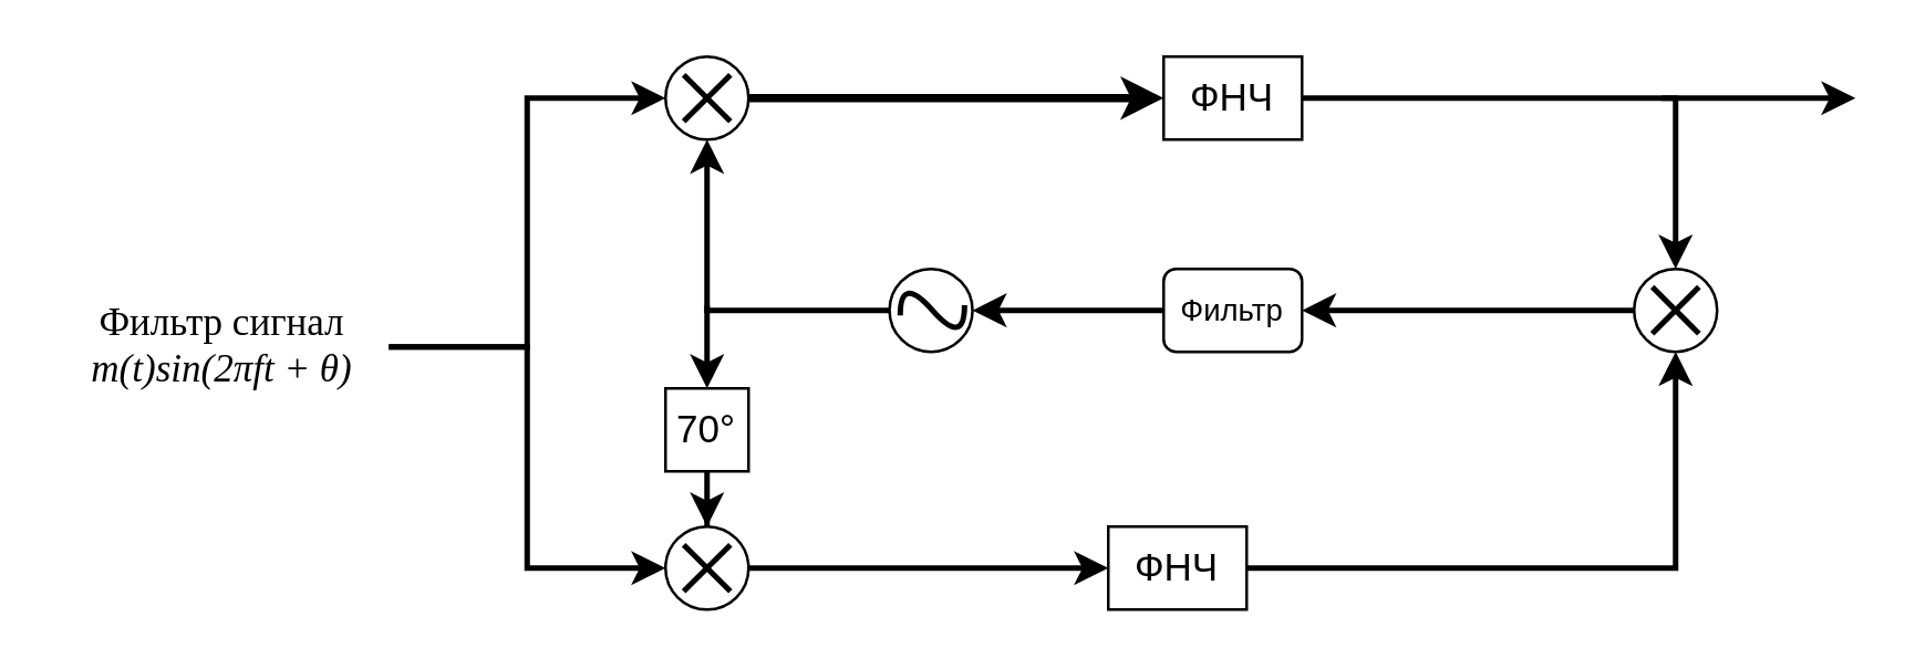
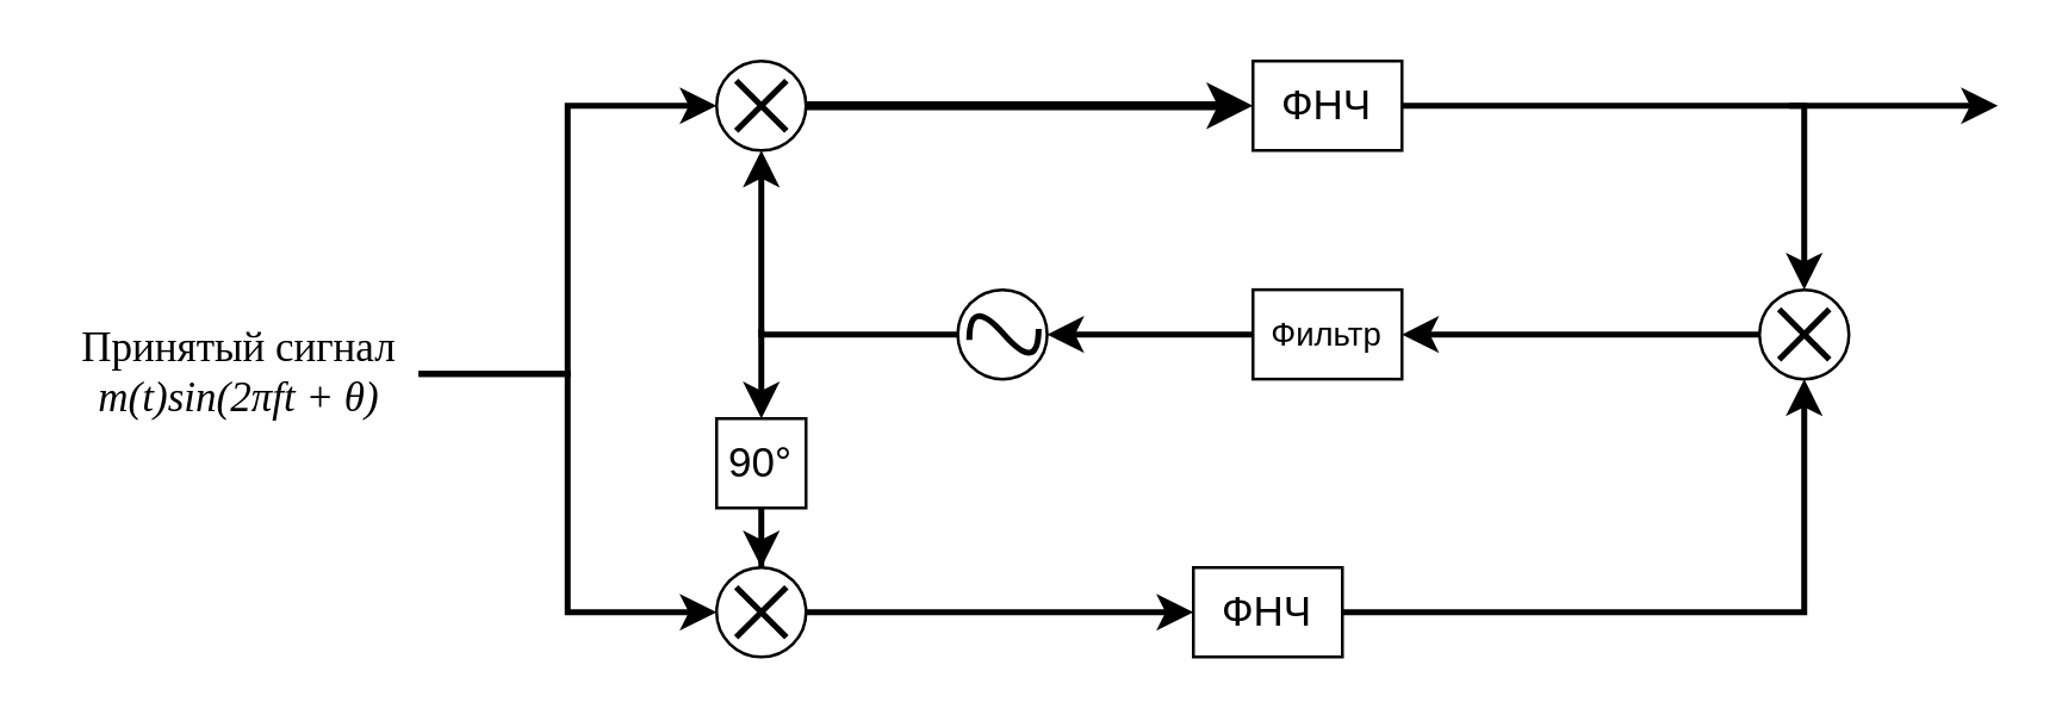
  <mxCell id="0" />
  <mxCell id="1" parent="0" />
  <mxCell id="2" style="edgeStyle=orthogonalEdgeStyle;rounded=0;orthogonalLoop=1;jettySize=auto;html=1;entryX=0.5;entryY=0;entryDx=0;entryDy=0;strokeWidth=2;fontSize=14;endArrow=classic;endFill=1;" edge="1" parent="1" source="3" target="15"><mxGeometry relative="1" as="geometry" /></mxCell>
  <mxCell id="3" value="ФНЧ" style="rounded=0;whiteSpace=wrap;html=1;fontSize=14;" vertex="1" parent="1"><mxGeometry x="420" y="20" width="50" height="30" as="geometry" /></mxCell>
  <mxCell id="4" value="" style="edgeStyle=orthogonalEdgeStyle;rounded=0;orthogonalLoop=1;jettySize=auto;html=1;strokeWidth=3;exitX=1;exitY=0.5;exitDx=0;exitDy=0;" edge="1" parent="1" source="6" target="3"><mxGeometry relative="1" as="geometry"><mxPoint x="310" y="35" as="sourcePoint" /></mxGeometry></mxCell>
  <mxCell id="5" value="" style="group" vertex="1" connectable="0" parent="1"><mxGeometry x="240" y="20" width="30" height="30" as="geometry" /></mxCell>
  <mxCell id="6" value="" style="ellipse;whiteSpace=wrap;html=1;aspect=fixed;fontSize=14;" vertex="1" parent="5"><mxGeometry width="30" height="30" as="geometry" /></mxCell>
  <mxCell id="7" value="" style="endArrow=none;html=1;rounded=0;strokeWidth=2;fontSize=14;" edge="1" parent="5"><mxGeometry width="50" height="50" relative="1" as="geometry"><mxPoint x="6.562" y="23.438" as="sourcePoint" /><mxPoint x="23.438" y="6.562" as="targetPoint" /></mxGeometry></mxCell>
  <mxCell id="8" value="" style="endArrow=none;html=1;rounded=0;strokeWidth=2;fontSize=14;" edge="1" parent="5"><mxGeometry width="50" height="50" relative="1" as="geometry"><mxPoint x="6.562" y="6.562" as="sourcePoint" /><mxPoint x="23.438" y="23.438" as="targetPoint" /></mxGeometry></mxCell>
  <mxCell id="9" style="edgeStyle=orthogonalEdgeStyle;rounded=0;orthogonalLoop=1;jettySize=auto;html=1;strokeWidth=2;fontSize=14;endArrow=classic;endFill=1;" edge="1" parent="1" source="10" target="12"><mxGeometry relative="1" as="geometry" /></mxCell>
- <mxCell id="10" value="Фильтр" style="whiteSpace=wrap;html=1;fontSize=11;rounded=1;" vertex="1" parent="1"><mxGeometry x="420" y="96.75" width="50" height="30" as="geometry" /></mxCell>
+ <mxCell id="10" value="Фильтр" style="rounded=0;whiteSpace=wrap;html=1;fontSize=11;" vertex="1" parent="1"><mxGeometry x="420" y="96.75" width="50" height="30" as="geometry" /></mxCell>
  <mxCell id="11" value="" style="group;direction=north;rotation=-180;" vertex="1" connectable="0" parent="1"><mxGeometry x="334" y="110" width="31" height="30" as="geometry" /></mxCell>
  <mxCell id="12" value="" style="ellipse;whiteSpace=wrap;html=1;aspect=fixed;fontSize=11;rotation=-270;" vertex="1" parent="11"><mxGeometry x="-13.072" y="-13.25" width="30" height="30" as="geometry" /></mxCell>
  <mxCell id="13" value="" style="curved=1;endArrow=none;html=1;rounded=0;strokeWidth=2;fontSize=11;endFill=0;" edge="1" parent="11"><mxGeometry width="50" height="50" relative="1" as="geometry"><mxPoint x="-9.197" y="3.625" as="sourcePoint" /><mxPoint x="14.053" y="-0.125" as="targetPoint" /><Array as="points"><mxPoint x="-9.197" y="-11.375" /><mxPoint x="14.053" y="14.875" /></Array></mxGeometry></mxCell>
  <mxCell id="14" value="" style="group" vertex="1" connectable="0" parent="1"><mxGeometry x="590" y="96.75" width="30" height="30" as="geometry" /></mxCell>
  <mxCell id="15" value="" style="ellipse;whiteSpace=wrap;html=1;aspect=fixed;fontSize=14;" vertex="1" parent="14"><mxGeometry width="30" height="30" as="geometry" /></mxCell>
  <mxCell id="16" value="" style="endArrow=none;html=1;rounded=0;strokeWidth=2;fontSize=14;" edge="1" parent="14"><mxGeometry width="50" height="50" relative="1" as="geometry"><mxPoint x="6.562" y="23.438" as="sourcePoint" /><mxPoint x="23.438" y="6.562" as="targetPoint" /></mxGeometry></mxCell>
  <mxCell id="17" value="" style="endArrow=none;html=1;rounded=0;strokeWidth=2;fontSize=14;" edge="1" parent="14"><mxGeometry width="50" height="50" relative="1" as="geometry"><mxPoint x="6.562" y="6.562" as="sourcePoint" /><mxPoint x="23.438" y="23.438" as="targetPoint" /></mxGeometry></mxCell>
  <mxCell id="18" style="edgeStyle=orthogonalEdgeStyle;rounded=0;orthogonalLoop=1;jettySize=auto;html=1;strokeWidth=2;fontSize=14;endArrow=classic;endFill=1;" edge="1" parent="1" source="19" target="15"><mxGeometry relative="1" as="geometry" /></mxCell>
  <mxCell id="19" value="ФНЧ" style="rounded=0;whiteSpace=wrap;html=1;fontSize=14;" vertex="1" parent="1"><mxGeometry x="400" y="190" width="50" height="30" as="geometry" /></mxCell>
  <mxCell id="20" value="" style="group" vertex="1" connectable="0" parent="1"><mxGeometry x="240" y="190" width="30" height="30" as="geometry" /></mxCell>
  <mxCell id="21" value="" style="ellipse;whiteSpace=wrap;html=1;aspect=fixed;fontSize=14;" vertex="1" parent="20"><mxGeometry width="30" height="30" as="geometry" /></mxCell>
  <mxCell id="22" value="" style="endArrow=none;html=1;rounded=0;strokeWidth=2;fontSize=14;" edge="1" parent="20"><mxGeometry width="50" height="50" relative="1" as="geometry"><mxPoint x="6.562" y="23.438" as="sourcePoint" /><mxPoint x="23.438" y="6.562" as="targetPoint" /></mxGeometry></mxCell>
  <mxCell id="23" value="" style="endArrow=none;html=1;rounded=0;strokeWidth=2;fontSize=14;" edge="1" parent="20"><mxGeometry width="50" height="50" relative="1" as="geometry"><mxPoint x="6.562" y="6.562" as="sourcePoint" /><mxPoint x="23.438" y="23.438" as="targetPoint" /></mxGeometry></mxCell>
  <mxCell id="24" value="" style="edgeStyle=orthogonalEdgeStyle;rounded=0;orthogonalLoop=1;jettySize=auto;html=1;strokeWidth=2;fontSize=14;endArrow=classic;endFill=1;" edge="1" parent="1" source="25" target="21"><mxGeometry relative="1" as="geometry" /></mxCell>
- <mxCell id="25" value="&lt;font style=&quot;font-size: 14px;&quot;&gt;70°&lt;/font&gt;" style="whiteSpace=wrap;html=1;aspect=fixed;fontSize=14;" vertex="1" parent="1"><mxGeometry x="240" y="140" width="30" height="30" as="geometry" /></mxCell>
+ <mxCell id="25" value="&lt;font style=&quot;font-size: 14px;&quot;&gt;90°&lt;/font&gt;" style="whiteSpace=wrap;html=1;aspect=fixed;fontSize=14;" vertex="1" parent="1"><mxGeometry x="240" y="140" width="30" height="30" as="geometry" /></mxCell>
  <mxCell id="26" value="" style="endArrow=classic;html=1;rounded=0;strokeWidth=2;fontSize=14;" edge="1" parent="1"><mxGeometry width="50" height="50" relative="1" as="geometry"><mxPoint x="600" y="35" as="sourcePoint" /><mxPoint x="670" y="35" as="targetPoint" /></mxGeometry></mxCell>
  <mxCell id="27" style="edgeStyle=orthogonalEdgeStyle;rounded=0;orthogonalLoop=1;jettySize=auto;html=1;strokeWidth=2;fontSize=14;endArrow=classic;endFill=1;" edge="1" parent="1" source="15" target="10"><mxGeometry relative="1" as="geometry" /></mxCell>
  <mxCell id="28" style="edgeStyle=orthogonalEdgeStyle;rounded=0;orthogonalLoop=1;jettySize=auto;html=1;entryX=0.5;entryY=1;entryDx=0;entryDy=0;strokeWidth=2;fontSize=14;endArrow=classic;endFill=1;" edge="1" parent="1" source="12" target="6"><mxGeometry relative="1" as="geometry" /></mxCell>
  <mxCell id="29" value="" style="endArrow=classic;html=1;rounded=0;strokeWidth=2;fontSize=14;entryX=0.5;entryY=0;entryDx=0;entryDy=0;" edge="1" parent="1" target="25"><mxGeometry width="50" height="50" relative="1" as="geometry"><mxPoint x="255" y="110" as="sourcePoint" /><mxPoint x="255" y="150" as="targetPoint" /></mxGeometry></mxCell>
  <mxCell id="30" style="edgeStyle=orthogonalEdgeStyle;rounded=0;orthogonalLoop=1;jettySize=auto;html=1;strokeWidth=2;fontSize=14;endArrow=classic;endFill=1;exitX=1;exitY=0.5;exitDx=0;exitDy=0;" edge="1" parent="1" source="21" target="19"><mxGeometry relative="1" as="geometry" /></mxCell>
  <mxCell id="31" style="edgeStyle=orthogonalEdgeStyle;rounded=0;orthogonalLoop=1;jettySize=auto;html=1;entryX=0;entryY=0.5;entryDx=0;entryDy=0;strokeWidth=2;fontSize=14;endArrow=classic;endFill=1;" edge="1" parent="1" source="33" target="6"><mxGeometry relative="1" as="geometry" /></mxCell>
  <mxCell id="32" style="edgeStyle=orthogonalEdgeStyle;rounded=0;orthogonalLoop=1;jettySize=auto;html=1;entryX=0;entryY=0.5;entryDx=0;entryDy=0;strokeWidth=2;fontSize=14;endArrow=classic;endFill=1;" edge="1" parent="1" source="33" target="21"><mxGeometry relative="1" as="geometry" /></mxCell>
- <mxCell id="33" value="Фильтр сигнал&lt;br&gt;&lt;i&gt;m(t)sin(2πft +&amp;nbsp;θ)&lt;/i&gt;" style="text;strokeColor=none;fillColor=none;align=center;verticalAlign=middle;spacingLeft=4;spacingRight=4;overflow=hidden;points=[[0,0.5],[1,0.5]];portConstraint=eastwest;rotatable=0;whiteSpace=wrap;html=1;fontSize=14;fontFamily=Times New Roman;" vertex="1" parent="1"><mxGeometry x="20" y="105" width="120" height="40" as="geometry" /></mxCell>
+ <mxCell id="33" value="Принятый сигнал&lt;br&gt;&lt;i&gt;m(t)sin(2πft +&amp;nbsp;θ)&lt;/i&gt;" style="text;strokeColor=none;fillColor=none;align=center;verticalAlign=middle;spacingLeft=4;spacingRight=4;overflow=hidden;points=[[0,0.5],[1,0.5]];portConstraint=eastwest;rotatable=0;whiteSpace=wrap;html=1;fontSize=14;fontFamily=Times New Roman;" vertex="1" parent="1"><mxGeometry x="20" y="105" width="120" height="40" as="geometry" /></mxCell>
